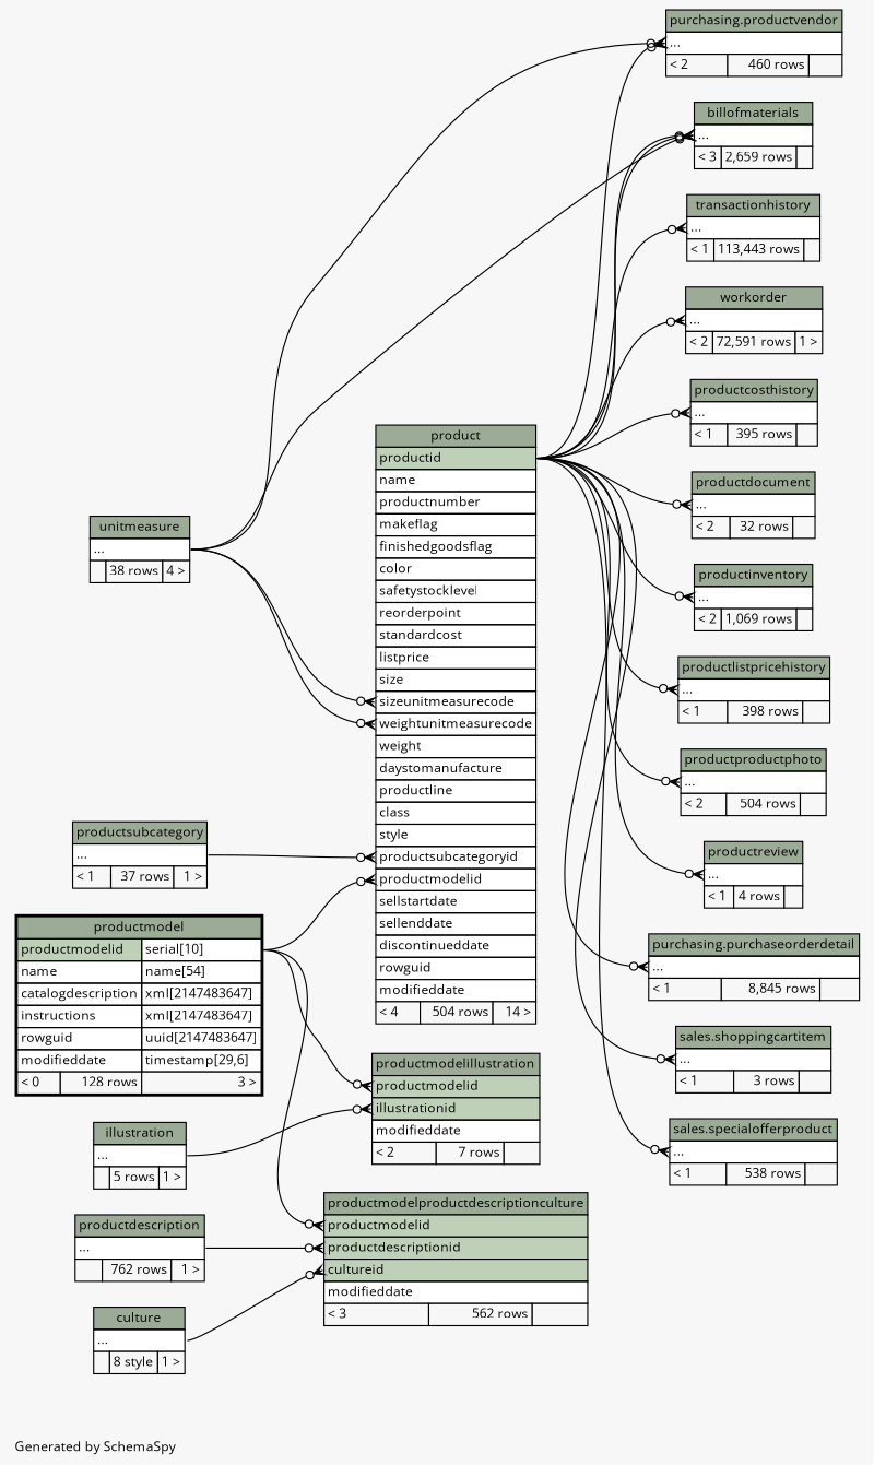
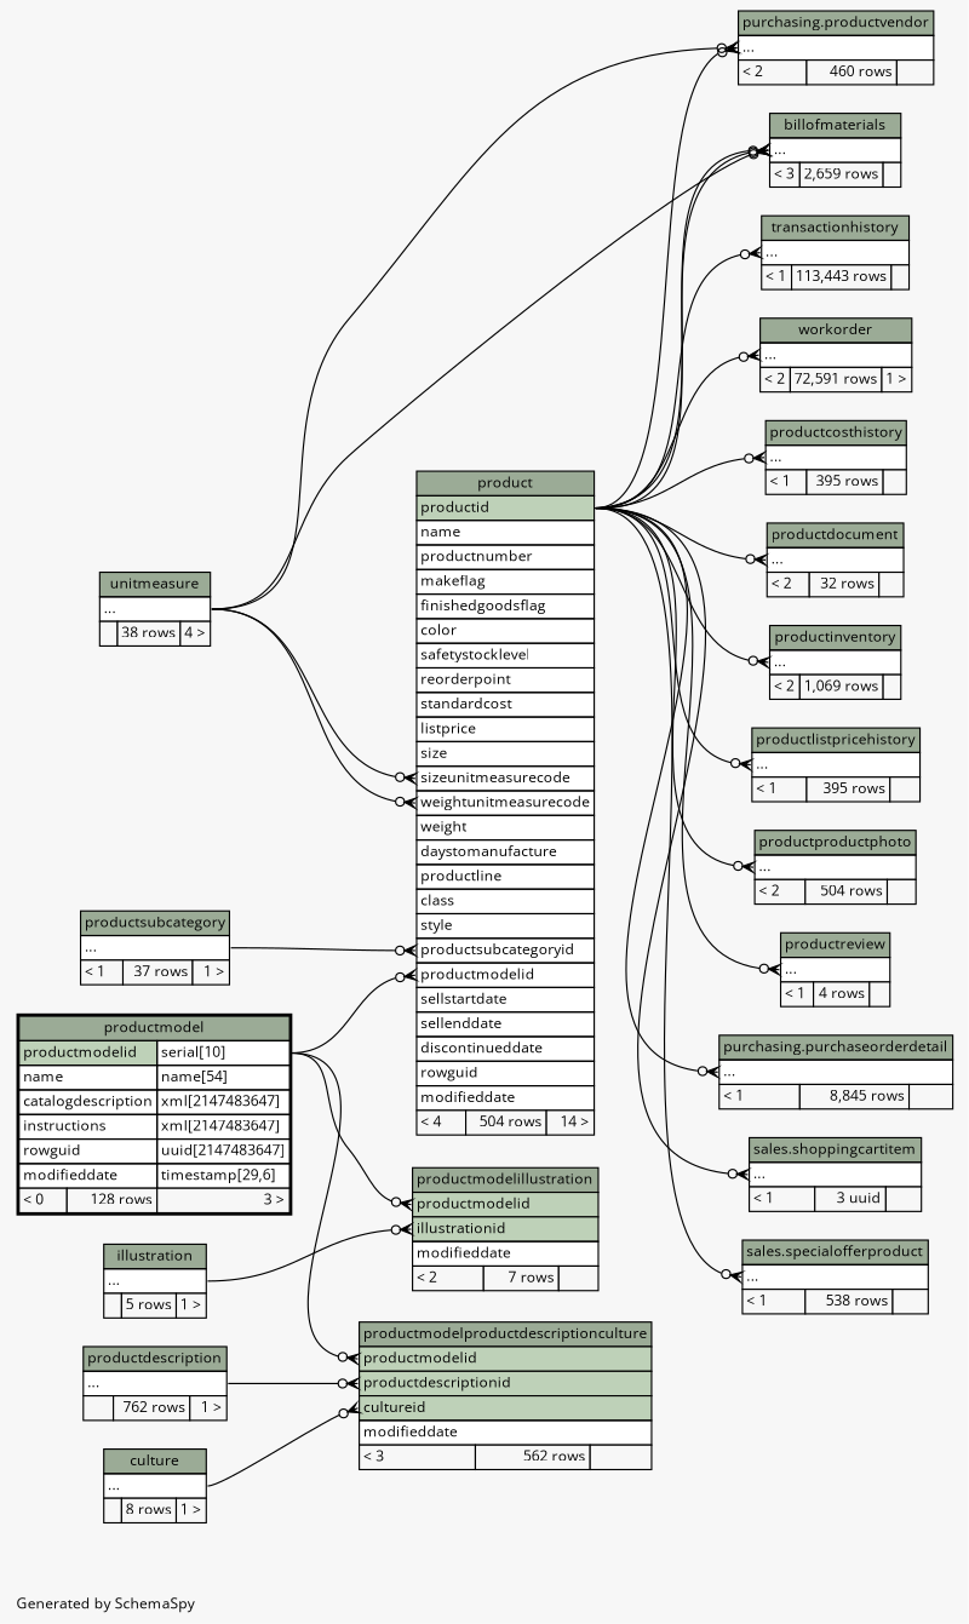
  digraph {
    bgcolor="#f7f7f7"
    fontname="Open Sans"
    fontsize=11
    label="\nGenerated by SchemaSpy"
    labeljust=l
    nodesep=0.18
    rankdir=RL
    ranksep=0.46
    node [fontname="Open Sans" fontsize=11 shape=plaintext]
    edge [arrowhead=none arrowsize=0.8 arrowtail=crowodot dir=back fontname="Open Sans" headport="productid:e" tailport="elipses:w"]
    n1 [label=<     <TABLE BORDER="0" CELLBORDER="1" CELLSPACING="0" BGCOLOR="#ffffff">       <TR><TD COLSPAN="3" BGCOLOR="#9bab96" ALIGN="CENTER">billofmaterials</TD></TR>       <TR><TD PORT="elipses" COLSPAN="3" ALIGN="LEFT">...</TD></TR>       <TR><TD ALIGN="LEFT" BGCOLOR="#f7f7f7">&lt; 3</TD><TD ALIGN="RIGHT" BGCOLOR="#f7f7f7">2,659 rows</TD><TD ALIGN="RIGHT" BGCOLOR="#f7f7f7">  </TD></TR>     </TABLE>>]
    n2 [label=<     <TABLE BORDER="0" CELLBORDER="1" CELLSPACING="0" BGCOLOR="#ffffff">       <TR><TD COLSPAN="3" BGCOLOR="#9bab96" ALIGN="CENTER">product</TD></TR>       <TR><TD PORT="productid" COLSPAN="3" BGCOLOR="#bed1b8" ALIGN="LEFT">productid</TD></TR>       <TR><TD PORT="name" COLSPAN="3" ALIGN="LEFT">name</TD></TR>       <TR><TD PORT="productnumber" COLSPAN="3" ALIGN="LEFT">productnumber</TD></TR>       <TR><TD PORT="makeflag" COLSPAN="3" ALIGN="LEFT">makeflag</TD></TR>       <TR><TD PORT="finishedgoodsflag" COLSPAN="3" ALIGN="LEFT">finishedgoodsflag</TD></TR>       <TR><TD PORT="color" COLSPAN="3" ALIGN="LEFT">color</TD></TR>       <TR><TD PORT="safetystocklevel" COLSPAN="3" ALIGN="LEFT">safetystocklevel</TD></TR>       <TR><TD PORT="reorderpoint" COLSPAN="3" ALIGN="LEFT">reorderpoint</TD></TR>       <TR><TD PORT="standardcost" COLSPAN="3" ALIGN="LEFT">standardcost</TD></TR>       <TR><TD PORT="listprice" COLSPAN="3" ALIGN="LEFT">listprice</TD></TR>       <TR><TD PORT="size" COLSPAN="3" ALIGN="LEFT">size</TD></TR>       <TR><TD PORT="sizeunitmeasurecode" COLSPAN="3" ALIGN="LEFT">sizeunitmeasurecode</TD></TR>       <TR><TD PORT="weightunitmeasurecode" COLSPAN="3" ALIGN="LEFT">weightunitmeasurecode</TD></TR>       <TR><TD PORT="weight" COLSPAN="3" ALIGN="LEFT">weight</TD></TR>       <TR><TD PORT="daystomanufacture" COLSPAN="3" ALIGN="LEFT">daystomanufacture</TD></TR>       <TR><TD PORT="productline" COLSPAN="3" ALIGN="LEFT">productline</TD></TR>       <TR><TD PORT="class" COLSPAN="3" ALIGN="LEFT">class</TD></TR>       <TR><TD PORT="style" COLSPAN="3" ALIGN="LEFT">style</TD></TR>       <TR><TD PORT="productsubcategoryid" COLSPAN="3" ALIGN="LEFT">productsubcategoryid</TD></TR>       <TR><TD PORT="productmodelid" COLSPAN="3" ALIGN="LEFT">productmodelid</TD></TR>       <TR><TD PORT="sellstartdate" COLSPAN="3" ALIGN="LEFT">sellstartdate</TD></TR>       <TR><TD PORT="sellenddate" COLSPAN="3" ALIGN="LEFT">sellenddate</TD></TR>       <TR><TD PORT="discontinueddate" COLSPAN="3" ALIGN="LEFT">discontinueddate</TD></TR>       <TR><TD PORT="rowguid" COLSPAN="3" ALIGN="LEFT">rowguid</TD></TR>       <TR><TD PORT="modifieddate" COLSPAN="3" ALIGN="LEFT">modifieddate</TD></TR>       <TR><TD ALIGN="LEFT" BGCOLOR="#f7f7f7">&lt; 4</TD><TD ALIGN="RIGHT" BGCOLOR="#f7f7f7">504 rows</TD><TD ALIGN="RIGHT" BGCOLOR="#f7f7f7">14 &gt;</TD></TR>     </TABLE>>]
    n3 [label=<     <TABLE BORDER="0" CELLBORDER="1" CELLSPACING="0" BGCOLOR="#ffffff">       <TR><TD COLSPAN="3" BGCOLOR="#9bab96" ALIGN="CENTER">unitmeasure</TD></TR>       <TR><TD PORT="elipses" COLSPAN="3" ALIGN="LEFT">...</TD></TR>       <TR><TD ALIGN="LEFT" BGCOLOR="#f7f7f7">  </TD><TD ALIGN="RIGHT" BGCOLOR="#f7f7f7">38 rows</TD><TD ALIGN="RIGHT" BGCOLOR="#f7f7f7">4 &gt;</TD></TR>     </TABLE>>]
    n4 [label=<     <TABLE BORDER="2" CELLBORDER="1" CELLSPACING="0" BGCOLOR="#ffffff">       <TR><TD COLSPAN="3" BGCOLOR="#9bab96" ALIGN="CENTER">productmodel</TD></TR>       <TR><TD PORT="productmodelid" COLSPAN="2" BGCOLOR="#bed1b8" ALIGN="LEFT">productmodelid</TD><TD PORT="productmodelid.type" ALIGN="LEFT">serial[10]</TD></TR>       <TR><TD PORT="name" COLSPAN="2" ALIGN="LEFT">name</TD><TD PORT="name.type" ALIGN="LEFT">name[54]</TD></TR>       <TR><TD PORT="catalogdescription" COLSPAN="2" ALIGN="LEFT">catalogdescription</TD><TD PORT="catalogdescription.type" ALIGN="LEFT">xml[2147483647]</TD></TR>       <TR><TD PORT="instructions" COLSPAN="2" ALIGN="LEFT">instructions</TD><TD PORT="instructions.type" ALIGN="LEFT">xml[2147483647]</TD></TR>       <TR><TD PORT="rowguid" COLSPAN="2" ALIGN="LEFT">rowguid</TD><TD PORT="rowguid.type" ALIGN="LEFT">uuid[2147483647]</TD></TR>       <TR><TD PORT="modifieddate" COLSPAN="2" ALIGN="LEFT">modifieddate</TD><TD PORT="modifieddate.type" ALIGN="LEFT">timestamp[29,6]</TD></TR>       <TR><TD ALIGN="LEFT" BGCOLOR="#f7f7f7">&lt; 0</TD><TD ALIGN="RIGHT" BGCOLOR="#f7f7f7">128 rows</TD><TD ALIGN="RIGHT" BGCOLOR="#f7f7f7">3 &gt;</TD></TR>     </TABLE>>]
    n5 [label=<     <TABLE BORDER="0" CELLBORDER="1" CELLSPACING="0" BGCOLOR="#ffffff">       <TR><TD COLSPAN="3" BGCOLOR="#9bab96" ALIGN="CENTER">productsubcategory</TD></TR>       <TR><TD PORT="elipses" COLSPAN="3" ALIGN="LEFT">...</TD></TR>       <TR><TD ALIGN="LEFT" BGCOLOR="#f7f7f7">&lt; 1</TD><TD ALIGN="RIGHT" BGCOLOR="#f7f7f7">37 rows</TD><TD ALIGN="RIGHT" BGCOLOR="#f7f7f7">1 &gt;</TD></TR>     </TABLE>>]
    n6 [label=<     <TABLE BORDER="0" CELLBORDER="1" CELLSPACING="0" BGCOLOR="#ffffff">       <TR><TD COLSPAN="3" BGCOLOR="#9bab96" ALIGN="CENTER">productcosthistory</TD></TR>       <TR><TD PORT="elipses" COLSPAN="3" ALIGN="LEFT">...</TD></TR>       <TR><TD ALIGN="LEFT" BGCOLOR="#f7f7f7">&lt; 1</TD><TD ALIGN="RIGHT" BGCOLOR="#f7f7f7">395 rows</TD><TD ALIGN="RIGHT" BGCOLOR="#f7f7f7">  </TD></TR>     </TABLE>>]
    n7 [label=<     <TABLE BORDER="0" CELLBORDER="1" CELLSPACING="0" BGCOLOR="#ffffff">       <TR><TD COLSPAN="3" BGCOLOR="#9bab96" ALIGN="CENTER">productdocument</TD></TR>       <TR><TD PORT="elipses" COLSPAN="3" ALIGN="LEFT">...</TD></TR>       <TR><TD ALIGN="LEFT" BGCOLOR="#f7f7f7">&lt; 2</TD><TD ALIGN="RIGHT" BGCOLOR="#f7f7f7">32 rows</TD><TD ALIGN="RIGHT" BGCOLOR="#f7f7f7">  </TD></TR>     </TABLE>>]
    n8 [label=<     <TABLE BORDER="0" CELLBORDER="1" CELLSPACING="0" BGCOLOR="#ffffff">       <TR><TD COLSPAN="3" BGCOLOR="#9bab96" ALIGN="CENTER">productinventory</TD></TR>       <TR><TD PORT="elipses" COLSPAN="3" ALIGN="LEFT">...</TD></TR>       <TR><TD ALIGN="LEFT" BGCOLOR="#f7f7f7">&lt; 2</TD><TD ALIGN="RIGHT" BGCOLOR="#f7f7f7">1,069 rows</TD><TD ALIGN="RIGHT" BGCOLOR="#f7f7f7">  </TD></TR>     </TABLE>>]
-   n9 [label=<     <TABLE BORDER="0" CELLBORDER="1" CELLSPACING="0" BGCOLOR="#ffffff">       <TR><TD COLSPAN="3" BGCOLOR="#9bab96" ALIGN="CENTER">productlistpricehistory</TD></TR>       <TR><TD PORT="elipses" COLSPAN="3" ALIGN="LEFT">...</TD></TR>       <TR><TD ALIGN="LEFT" BGCOLOR="#f7f7f7">&lt; 1</TD><TD ALIGN="RIGHT" BGCOLOR="#f7f7f7">398 rows</TD><TD ALIGN="RIGHT" BGCOLOR="#f7f7f7">  </TD></TR>     </TABLE>>]
+   n9 [label=<     <TABLE BORDER="0" CELLBORDER="1" CELLSPACING="0" BGCOLOR="#ffffff">       <TR><TD COLSPAN="3" BGCOLOR="#9bab96" ALIGN="CENTER">productlistpricehistory</TD></TR>       <TR><TD PORT="elipses" COLSPAN="3" ALIGN="LEFT">...</TD></TR>       <TR><TD ALIGN="LEFT" BGCOLOR="#f7f7f7">&lt; 1</TD><TD ALIGN="RIGHT" BGCOLOR="#f7f7f7">395 rows</TD><TD ALIGN="RIGHT" BGCOLOR="#f7f7f7">  </TD></TR>     </TABLE>>]
    n10 [label=<     <TABLE BORDER="0" CELLBORDER="1" CELLSPACING="0" BGCOLOR="#ffffff">       <TR><TD COLSPAN="3" BGCOLOR="#9bab96" ALIGN="CENTER">productmodelillustration</TD></TR>       <TR><TD PORT="productmodelid" COLSPAN="3" BGCOLOR="#bed1b8" ALIGN="LEFT">productmodelid</TD></TR>       <TR><TD PORT="illustrationid" COLSPAN="3" BGCOLOR="#bed1b8" ALIGN="LEFT">illustrationid</TD></TR>       <TR><TD PORT="modifieddate" COLSPAN="3" ALIGN="LEFT">modifieddate</TD></TR>       <TR><TD ALIGN="LEFT" BGCOLOR="#f7f7f7">&lt; 2</TD><TD ALIGN="RIGHT" BGCOLOR="#f7f7f7">7 rows</TD><TD ALIGN="RIGHT" BGCOLOR="#f7f7f7">  </TD></TR>     </TABLE>>]
    n11 [label=<     <TABLE BORDER="0" CELLBORDER="1" CELLSPACING="0" BGCOLOR="#ffffff">       <TR><TD COLSPAN="3" BGCOLOR="#9bab96" ALIGN="CENTER">illustration</TD></TR>       <TR><TD PORT="elipses" COLSPAN="3" ALIGN="LEFT">...</TD></TR>       <TR><TD ALIGN="LEFT" BGCOLOR="#f7f7f7">  </TD><TD ALIGN="RIGHT" BGCOLOR="#f7f7f7">5 rows</TD><TD ALIGN="RIGHT" BGCOLOR="#f7f7f7">1 &gt;</TD></TR>     </TABLE>>]
    n12 [label=<     <TABLE BORDER="0" CELLBORDER="1" CELLSPACING="0" BGCOLOR="#ffffff">       <TR><TD COLSPAN="3" BGCOLOR="#9bab96" ALIGN="CENTER">productmodelproductdescriptionculture</TD></TR>       <TR><TD PORT="productmodelid" COLSPAN="3" BGCOLOR="#bed1b8" ALIGN="LEFT">productmodelid</TD></TR>       <TR><TD PORT="productdescriptionid" COLSPAN="3" BGCOLOR="#bed1b8" ALIGN="LEFT">productdescriptionid</TD></TR>       <TR><TD PORT="cultureid" COLSPAN="3" BGCOLOR="#bed1b8" ALIGN="LEFT">cultureid</TD></TR>       <TR><TD PORT="modifieddate" COLSPAN="3" ALIGN="LEFT">modifieddate</TD></TR>       <TR><TD ALIGN="LEFT" BGCOLOR="#f7f7f7">&lt; 3</TD><TD ALIGN="RIGHT" BGCOLOR="#f7f7f7">562 rows</TD><TD ALIGN="RIGHT" BGCOLOR="#f7f7f7">  </TD></TR>     </TABLE>>]
-   n13 [label=<     <TABLE BORDER="0" CELLBORDER="1" CELLSPACING="0" BGCOLOR="#ffffff">       <TR><TD COLSPAN="3" BGCOLOR="#9bab96" ALIGN="CENTER">culture</TD></TR>       <TR><TD PORT="elipses" COLSPAN="3" ALIGN="LEFT">...</TD></TR>       <TR><TD ALIGN="LEFT" BGCOLOR="#f7f7f7">  </TD><TD ALIGN="RIGHT" BGCOLOR="#f7f7f7">8 style</TD><TD ALIGN="RIGHT" BGCOLOR="#f7f7f7">1 &gt;</TD></TR>     </TABLE>>]
+   n13 [label=<     <TABLE BORDER="0" CELLBORDER="1" CELLSPACING="0" BGCOLOR="#ffffff">       <TR><TD COLSPAN="3" BGCOLOR="#9bab96" ALIGN="CENTER">culture</TD></TR>       <TR><TD PORT="elipses" COLSPAN="3" ALIGN="LEFT">...</TD></TR>       <TR><TD ALIGN="LEFT" BGCOLOR="#f7f7f7">  </TD><TD ALIGN="RIGHT" BGCOLOR="#f7f7f7">8 rows</TD><TD ALIGN="RIGHT" BGCOLOR="#f7f7f7">1 &gt;</TD></TR>     </TABLE>>]
    n14 [label=<     <TABLE BORDER="0" CELLBORDER="1" CELLSPACING="0" BGCOLOR="#ffffff">       <TR><TD COLSPAN="3" BGCOLOR="#9bab96" ALIGN="CENTER">productdescription</TD></TR>       <TR><TD PORT="elipses" COLSPAN="3" ALIGN="LEFT">...</TD></TR>       <TR><TD ALIGN="LEFT" BGCOLOR="#f7f7f7">  </TD><TD ALIGN="RIGHT" BGCOLOR="#f7f7f7">762 rows</TD><TD ALIGN="RIGHT" BGCOLOR="#f7f7f7">1 &gt;</TD></TR>     </TABLE>>]
    n15 [label=<     <TABLE BORDER="0" CELLBORDER="1" CELLSPACING="0" BGCOLOR="#ffffff">       <TR><TD COLSPAN="3" BGCOLOR="#9bab96" ALIGN="CENTER">productproductphoto</TD></TR>       <TR><TD PORT="elipses" COLSPAN="3" ALIGN="LEFT">...</TD></TR>       <TR><TD ALIGN="LEFT" BGCOLOR="#f7f7f7">&lt; 2</TD><TD ALIGN="RIGHT" BGCOLOR="#f7f7f7">504 rows</TD><TD ALIGN="RIGHT" BGCOLOR="#f7f7f7">  </TD></TR>     </TABLE>>]
    n16 [label=<     <TABLE BORDER="0" CELLBORDER="1" CELLSPACING="0" BGCOLOR="#ffffff">       <TR><TD COLSPAN="3" BGCOLOR="#9bab96" ALIGN="CENTER">productreview</TD></TR>       <TR><TD PORT="elipses" COLSPAN="3" ALIGN="LEFT">...</TD></TR>       <TR><TD ALIGN="LEFT" BGCOLOR="#f7f7f7">&lt; 1</TD><TD ALIGN="RIGHT" BGCOLOR="#f7f7f7">4 rows</TD><TD ALIGN="RIGHT" BGCOLOR="#f7f7f7">  </TD></TR>     </TABLE>>]
    n17 [label=<     <TABLE BORDER="0" CELLBORDER="1" CELLSPACING="0" BGCOLOR="#ffffff">       <TR><TD COLSPAN="3" BGCOLOR="#9bab96" ALIGN="CENTER">purchasing.productvendor</TD></TR>       <TR><TD PORT="elipses" COLSPAN="3" ALIGN="LEFT">...</TD></TR>       <TR><TD ALIGN="LEFT" BGCOLOR="#f7f7f7">&lt; 2</TD><TD ALIGN="RIGHT" BGCOLOR="#f7f7f7">460 rows</TD><TD ALIGN="RIGHT" BGCOLOR="#f7f7f7">  </TD></TR>     </TABLE>>]
    n18 [label=<     <TABLE BORDER="0" CELLBORDER="1" CELLSPACING="0" BGCOLOR="#ffffff">       <TR><TD COLSPAN="3" BGCOLOR="#9bab96" ALIGN="CENTER">purchasing.purchaseorderdetail</TD></TR>       <TR><TD PORT="elipses" COLSPAN="3" ALIGN="LEFT">...</TD></TR>       <TR><TD ALIGN="LEFT" BGCOLOR="#f7f7f7">&lt; 1</TD><TD ALIGN="RIGHT" BGCOLOR="#f7f7f7">8,845 rows</TD><TD ALIGN="RIGHT" BGCOLOR="#f7f7f7">  </TD></TR>     </TABLE>>]
-   n19 [label=<     <TABLE BORDER="0" CELLBORDER="1" CELLSPACING="0" BGCOLOR="#ffffff">       <TR><TD COLSPAN="3" BGCOLOR="#9bab96" ALIGN="CENTER">sales.shoppingcartitem</TD></TR>       <TR><TD PORT="elipses" COLSPAN="3" ALIGN="LEFT">...</TD></TR>       <TR><TD ALIGN="LEFT" BGCOLOR="#f7f7f7">&lt; 1</TD><TD ALIGN="RIGHT" BGCOLOR="#f7f7f7">3 rows</TD><TD ALIGN="RIGHT" BGCOLOR="#f7f7f7">  </TD></TR>     </TABLE>>]
+   n19 [label=<     <TABLE BORDER="0" CELLBORDER="1" CELLSPACING="0" BGCOLOR="#ffffff">       <TR><TD COLSPAN="3" BGCOLOR="#9bab96" ALIGN="CENTER">sales.shoppingcartitem</TD></TR>       <TR><TD PORT="elipses" COLSPAN="3" ALIGN="LEFT">...</TD></TR>       <TR><TD ALIGN="LEFT" BGCOLOR="#f7f7f7">&lt; 1</TD><TD ALIGN="RIGHT" BGCOLOR="#f7f7f7">3 uuid</TD><TD ALIGN="RIGHT" BGCOLOR="#f7f7f7">  </TD></TR>     </TABLE>>]
    n20 [label=<     <TABLE BORDER="0" CELLBORDER="1" CELLSPACING="0" BGCOLOR="#ffffff">       <TR><TD COLSPAN="3" BGCOLOR="#9bab96" ALIGN="CENTER">sales.specialofferproduct</TD></TR>       <TR><TD PORT="elipses" COLSPAN="3" ALIGN="LEFT">...</TD></TR>       <TR><TD ALIGN="LEFT" BGCOLOR="#f7f7f7">&lt; 1</TD><TD ALIGN="RIGHT" BGCOLOR="#f7f7f7">538 rows</TD><TD ALIGN="RIGHT" BGCOLOR="#f7f7f7">  </TD></TR>     </TABLE>>]
    n21 [label=<     <TABLE BORDER="0" CELLBORDER="1" CELLSPACING="0" BGCOLOR="#ffffff">       <TR><TD COLSPAN="3" BGCOLOR="#9bab96" ALIGN="CENTER">transactionhistory</TD></TR>       <TR><TD PORT="elipses" COLSPAN="3" ALIGN="LEFT">...</TD></TR>       <TR><TD ALIGN="LEFT" BGCOLOR="#f7f7f7">&lt; 1</TD><TD ALIGN="RIGHT" BGCOLOR="#f7f7f7">113,443 rows</TD><TD ALIGN="RIGHT" BGCOLOR="#f7f7f7">  </TD></TR>     </TABLE>>]
    n22 [label=<     <TABLE BORDER="0" CELLBORDER="1" CELLSPACING="0" BGCOLOR="#ffffff">       <TR><TD COLSPAN="3" BGCOLOR="#9bab96" ALIGN="CENTER">workorder</TD></TR>       <TR><TD PORT="elipses" COLSPAN="3" ALIGN="LEFT">...</TD></TR>       <TR><TD ALIGN="LEFT" BGCOLOR="#f7f7f7">&lt; 2</TD><TD ALIGN="RIGHT" BGCOLOR="#f7f7f7">72,591 rows</TD><TD ALIGN="RIGHT" BGCOLOR="#f7f7f7">1 &gt;</TD></TR>     </TABLE>>]
    n1 -> n2
    n1 -> n2
    n1 -> n3 [headport="elipses:e"]
    n2 -> n3 [headport="elipses:e" tailport="sizeunitmeasurecode:w"]
    n2 -> n3 [headport="elipses:e" tailport="weightunitmeasurecode:w"]
    n2 -> n4 [headport="productmodelid.type:e" tailport="productmodelid:w"]
    n2 -> n5 [headport="elipses:e" tailport="productsubcategoryid:w"]
    n6 -> n2
    n7 -> n2
    n8 -> n2
    n9 -> n2
    n10 -> n4 [headport="productmodelid.type:e" tailport="productmodelid:w"]
    n10 -> n11 [headport="elipses:e" tailport="illustrationid:w"]
    n12 -> n4 [headport="productmodelid.type:e" tailport="productmodelid:w"]
    n12 -> n13 [headport="elipses:e" tailport="cultureid:w"]
    n12 -> n14 [headport="elipses:e" tailport="productdescriptionid:w"]
    n15 -> n2
    n16 -> n2
    n17 -> n2
    n17 -> n3 [headport="elipses:e"]
    n18 -> n2
    n19 -> n2
    n20 -> n2
    n21 -> n2
    n22 -> n2
  }
